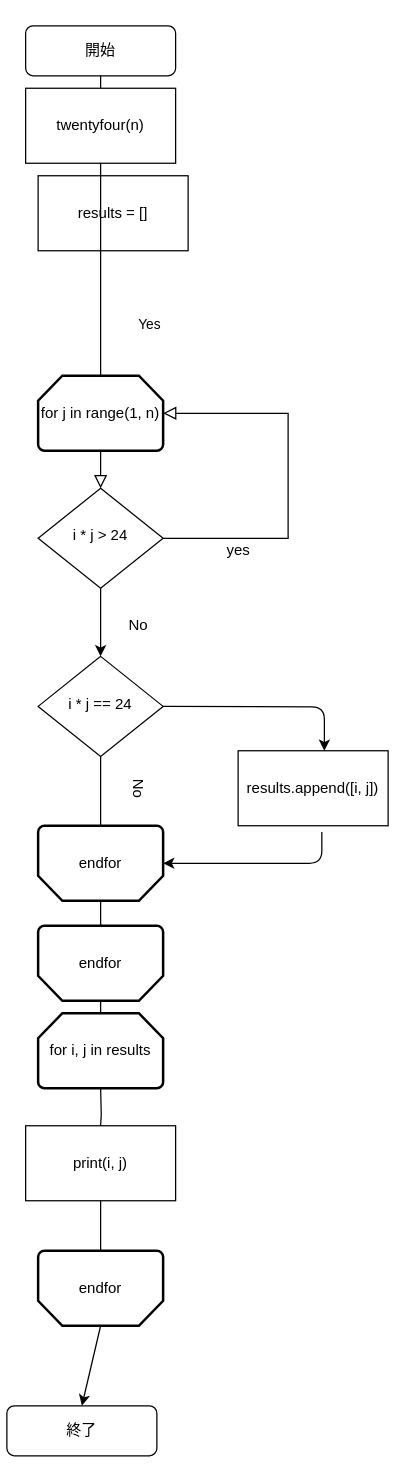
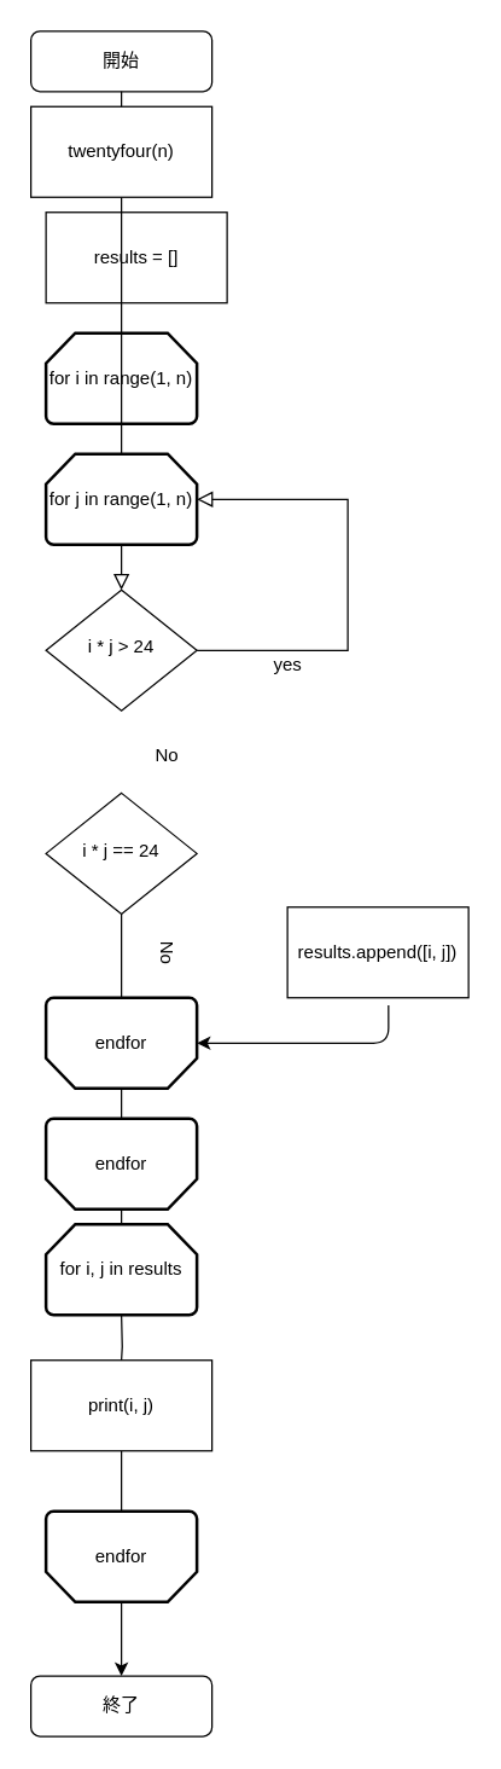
  <mxCell id="0" />
  <mxCell id="1" parent="0" />
  <mxCell id="2" value="" style="rounded=0;html=1;jettySize=auto;orthogonalLoop=1;fontSize=11;endArrow=block;endFill=0;endSize=8;strokeWidth=1;shadow=0;labelBackgroundColor=none;edgeStyle=orthogonalEdgeStyle;startArrow=none;" parent="1" source="13" target="5" edge="1"><mxGeometry relative="1" as="geometry" /></mxCell>
  <mxCell id="3" value="開始" style="rounded=1;whiteSpace=wrap;html=1;fontSize=12;glass=0;strokeWidth=1;shadow=0;" parent="1" vertex="1"><mxGeometry x="20" y="20" width="120" height="40" as="geometry" /></mxCell>
  <mxCell id="4" value="Yes" style="rounded=0;html=1;jettySize=auto;orthogonalLoop=1;fontSize=11;endArrow=block;endFill=0;endSize=8;strokeWidth=1;shadow=0;labelBackgroundColor=none;edgeStyle=orthogonalEdgeStyle;exitX=1;exitY=0.5;exitDx=0;exitDy=0;entryX=1;entryY=0.5;entryDx=0;entryDy=0;entryPerimeter=0;" parent="1" source="5" target="13" edge="1"><mxGeometry x="-1" y="121" relative="1" as="geometry"><mxPoint x="-11" y="-50" as="offset" /><mxPoint x="230" y="450" as="sourcePoint" /><mxPoint x="200" y="320" as="targetPoint" /><Array as="points"><mxPoint x="230" y="430" /><mxPoint x="230" y="330" /></Array></mxGeometry></mxCell>
  <mxCell id="5" value="i * j &amp;gt; 24" style="rhombus;whiteSpace=wrap;html=1;shadow=0;fontFamily=Helvetica;fontSize=12;align=center;strokeWidth=1;spacing=6;spacingTop=-4;" parent="1" vertex="1"><mxGeometry x="30" y="390" width="100" height="80" as="geometry" /></mxCell>
  <mxCell id="6" value="i * j == 24" style="rhombus;whiteSpace=wrap;html=1;shadow=0;fontFamily=Helvetica;fontSize=12;align=center;strokeWidth=1;spacing=6;spacingTop=-4;" parent="1" vertex="1"><mxGeometry x="30" y="524.5" width="100" height="80" as="geometry" /></mxCell>
- <mxCell id="7" value="終了" style="rounded=1;whiteSpace=wrap;html=1;fontSize=12;glass=0;strokeWidth=1;shadow=0;" parent="1" vertex="1"><mxGeometry x="5" y="1124" width="120" height="40" as="geometry" /></mxCell>
+ <mxCell id="7" value="終了" style="rounded=1;whiteSpace=wrap;html=1;fontSize=12;glass=0;strokeWidth=1;shadow=0;" parent="1" vertex="1"><mxGeometry x="20" y="1109" width="120" height="40" as="geometry" /></mxCell>
  <mxCell id="8" value="results = []" style="rounded=0;whiteSpace=wrap;html=1;" vertex="1" parent="1"><mxGeometry x="30" y="140" width="120" height="60" as="geometry" /></mxCell>
+ <mxCell id="9" value="for i in range(1, n)" style="strokeWidth=2;html=1;shape=mxgraph.flowchart.loop_limit;whiteSpace=wrap;" vertex="1" parent="1"><mxGeometry x="30" y="220" width="100" height="60" as="geometry" /></mxCell>
  <mxCell id="10" value="" style="rounded=0;html=1;jettySize=auto;orthogonalLoop=1;fontSize=11;endArrow=none;endFill=0;endSize=8;strokeWidth=1;shadow=0;labelBackgroundColor=none;edgeStyle=orthogonalEdgeStyle;" edge="1" parent="1" source="6"><mxGeometry x="0.333" y="20" relative="1" as="geometry"><mxPoint as="offset" /><mxPoint x="80" y="730" as="sourcePoint" /><mxPoint x="80" y="820" as="targetPoint" /></mxGeometry></mxCell>
  <mxCell id="11" value="endfor" style="strokeWidth=2;html=1;shape=mxgraph.flowchart.loop_limit;whiteSpace=wrap;direction=west;" vertex="1" parent="1"><mxGeometry x="30" y="740" width="100" height="60" as="geometry" /></mxCell>
  <mxCell id="12" value="endfor" style="strokeWidth=2;html=1;shape=mxgraph.flowchart.loop_limit;whiteSpace=wrap;direction=west;" vertex="1" parent="1"><mxGeometry x="30" y="660" width="100" height="60" as="geometry" /></mxCell>
  <mxCell id="13" value="for j in range(1, n)" style="strokeWidth=2;html=1;shape=mxgraph.flowchart.loop_limit;whiteSpace=wrap;" vertex="1" parent="1"><mxGeometry x="30" y="300" width="100" height="60" as="geometry" /></mxCell>
  <mxCell id="14" value="" style="rounded=0;html=1;jettySize=auto;orthogonalLoop=1;fontSize=11;endArrow=none;endFill=0;endSize=8;strokeWidth=1;shadow=0;labelBackgroundColor=none;edgeStyle=orthogonalEdgeStyle;" edge="1" parent="1" source="3" target="13"><mxGeometry relative="1" as="geometry"><mxPoint x="80" y="100" as="sourcePoint" /><mxPoint x="80" y="390" as="targetPoint" /><Array as="points"><mxPoint x="80" y="180" /><mxPoint x="80" y="180" /></Array></mxGeometry></mxCell>
  <mxCell id="15" value="yes" style="text;html=1;align=center;verticalAlign=middle;resizable=0;points=[];autosize=1;strokeColor=none;" vertex="1" parent="1"><mxGeometry x="175" y="430" width="30" height="20" as="geometry" /></mxCell>
- <mxCell id="16" value="" style="endArrow=classic;html=1;exitX=0.5;exitY=1;exitDx=0;exitDy=0;entryX=0.5;entryY=0;entryDx=0;entryDy=0;" edge="1" parent="1" source="5" target="6"><mxGeometry width="50" height="50" relative="1" as="geometry"><mxPoint x="70" y="540" as="sourcePoint" /><mxPoint x="120" y="490" as="targetPoint" /></mxGeometry></mxCell>
  <mxCell id="17" value="No" style="text;html=1;align=center;verticalAlign=middle;resizable=0;points=[];autosize=1;strokeColor=none;" vertex="1" parent="1"><mxGeometry x="95" y="490" width="30" height="20" as="geometry" /></mxCell>
  <mxCell id="18" value="No" style="text;html=1;align=center;verticalAlign=middle;resizable=0;points=[];autosize=1;strokeColor=none;rotation=90;" vertex="1" parent="1"><mxGeometry x="95" y="620" width="30" height="20" as="geometry" /></mxCell>
- <mxCell id="19" value="" style="endArrow=classic;html=1;exitX=1;exitY=0.5;exitDx=0;exitDy=0;entryX=0.575;entryY=0;entryDx=0;entryDy=0;entryPerimeter=0;" edge="1" parent="1" source="6" target="20"><mxGeometry width="50" height="50" relative="1" as="geometry"><mxPoint x="160" y="590" as="sourcePoint" /><mxPoint x="230" y="565" as="targetPoint" /><Array as="points"><mxPoint x="259" y="565" /></Array></mxGeometry></mxCell>
  <mxCell id="20" value="results.append([i, j])" style="rounded=0;whiteSpace=wrap;html=1;" vertex="1" parent="1"><mxGeometry x="190" y="600" width="120" height="60" as="geometry" /></mxCell>
  <mxCell id="21" value="" style="endArrow=classic;html=1;exitX=0.558;exitY=1.083;exitDx=0;exitDy=0;exitPerimeter=0;entryX=0;entryY=0.5;entryDx=0;entryDy=0;entryPerimeter=0;" edge="1" parent="1" source="20" target="12"><mxGeometry width="50" height="50" relative="1" as="geometry"><mxPoint x="160" y="760" as="sourcePoint" /><mxPoint x="210" y="710" as="targetPoint" /><Array as="points"><mxPoint x="257" y="690" /></Array></mxGeometry></mxCell>
  <mxCell id="22" value="for i, j in results" style="strokeWidth=2;html=1;shape=mxgraph.flowchart.loop_limit;whiteSpace=wrap;" vertex="1" parent="1"><mxGeometry x="30" y="810" width="100" height="60" as="geometry" /></mxCell>
  <mxCell id="23" value="endfor" style="strokeWidth=2;html=1;shape=mxgraph.flowchart.loop_limit;whiteSpace=wrap;direction=west;" vertex="1" parent="1"><mxGeometry x="30" y="1000" width="100" height="60" as="geometry" /></mxCell>
  <mxCell id="24" value="" style="rounded=0;html=1;jettySize=auto;orthogonalLoop=1;fontSize=11;endArrow=none;endFill=0;endSize=8;strokeWidth=1;shadow=0;labelBackgroundColor=none;edgeStyle=orthogonalEdgeStyle;startArrow=none;" edge="1" parent="1" source="26" target="23"><mxGeometry x="0.333" y="20" relative="1" as="geometry"><mxPoint as="offset" /><mxPoint x="80" y="870" as="sourcePoint" /><mxPoint x="80" y="1109" as="targetPoint" /></mxGeometry></mxCell>
  <mxCell id="25" value="" style="endArrow=classic;html=1;exitX=0.5;exitY=0;exitDx=0;exitDy=0;exitPerimeter=0;entryX=0.5;entryY=0;entryDx=0;entryDy=0;" edge="1" parent="1" source="23" target="7"><mxGeometry width="50" height="50" relative="1" as="geometry"><mxPoint x="140" y="1120" as="sourcePoint" /><mxPoint x="190" y="1070" as="targetPoint" /></mxGeometry></mxCell>
  <mxCell id="26" value="print(i, j)" style="rounded=0;whiteSpace=wrap;html=1;" vertex="1" parent="1"><mxGeometry x="20" y="900" width="120" height="60" as="geometry" /></mxCell>
  <mxCell id="27" value="" style="rounded=0;html=1;jettySize=auto;orthogonalLoop=1;fontSize=11;endArrow=none;endFill=0;endSize=8;strokeWidth=1;shadow=0;labelBackgroundColor=none;edgeStyle=orthogonalEdgeStyle;startArrow=none;" edge="1" parent="1" target="26"><mxGeometry x="0.333" y="20" relative="1" as="geometry"><mxPoint as="offset" /><mxPoint x="80" y="870" as="sourcePoint" /><mxPoint x="80" y="1020" as="targetPoint" /></mxGeometry></mxCell>
  <mxCell id="28" value="twentyfour(n)" style="rounded=0;whiteSpace=wrap;html=1;" vertex="1" parent="1"><mxGeometry x="20" y="70" width="120" height="60" as="geometry" /></mxCell>
